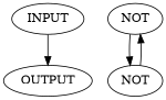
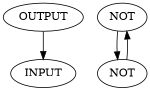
  digraph {
    n1 [label=INPUT]
    n2 [label=OUTPUT]
    n3 [label=NOT]
    n4 [label=NOT]
-   n1 -> n2
+   n2 -> n1
    n3 -> n4
    n4 -> n3
  }
